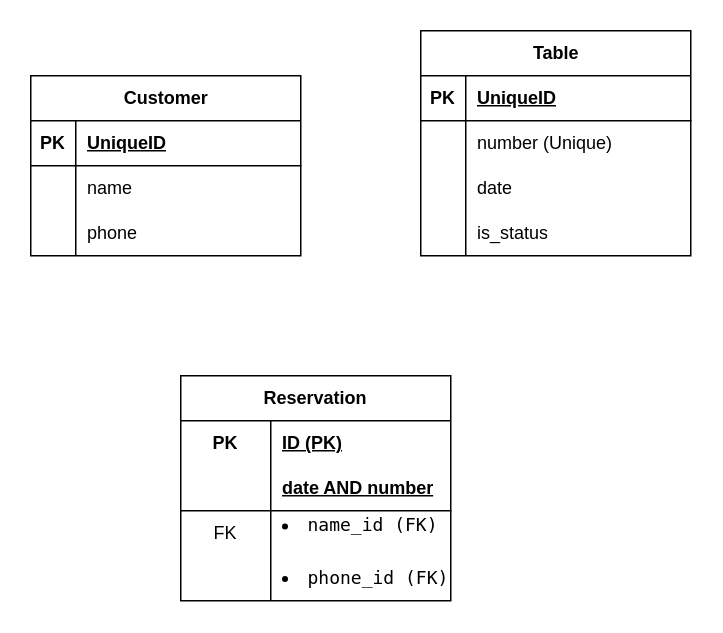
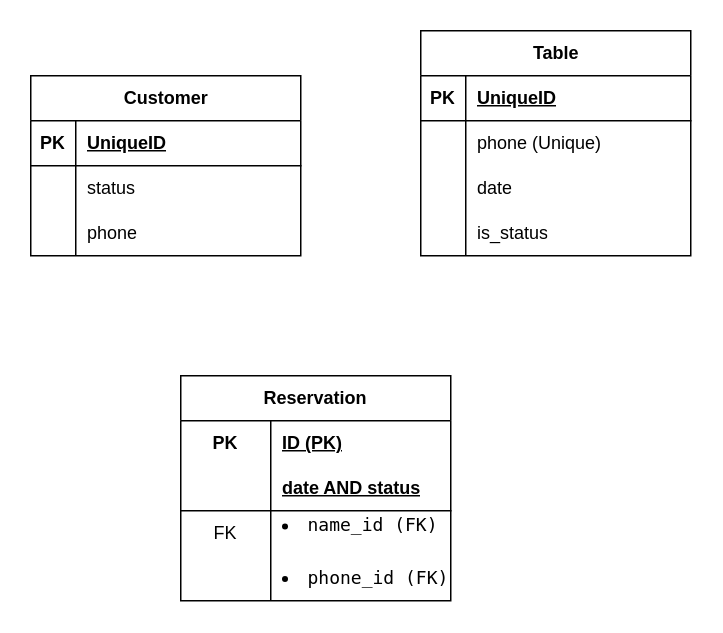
  <mxCell id="0" />
  <mxCell id="1" parent="0" />
  <mxCell id="2" value="Customer" style="shape=table;startSize=30;container=1;collapsible=1;childLayout=tableLayout;fixedRows=1;rowLines=0;fontStyle=1;align=center;resizeLast=1;html=1;" vertex="1" parent="1"><mxGeometry x="20" y="50" width="180" height="120" as="geometry" /></mxCell>
  <mxCell id="3" value="" style="shape=tableRow;horizontal=0;startSize=0;swimlaneHead=0;swimlaneBody=0;fillColor=none;collapsible=0;dropTarget=0;points=[[0,0.5],[1,0.5]];portConstraint=eastwest;top=0;left=0;right=0;bottom=1;" vertex="1" parent="2"><mxGeometry y="30" width="180" height="30" as="geometry" /></mxCell>
  <mxCell id="4" value="PK" style="shape=partialRectangle;connectable=0;fillColor=none;top=0;left=0;bottom=0;right=0;fontStyle=1;overflow=hidden;whiteSpace=wrap;html=1;" vertex="1" parent="3"><mxGeometry width="30" height="30" as="geometry"><mxRectangle width="30" height="30" as="alternateBounds" /></mxGeometry></mxCell>
  <mxCell id="5" value="UniqueID" style="shape=partialRectangle;connectable=0;fillColor=none;top=0;left=0;bottom=0;right=0;align=left;spacingLeft=6;fontStyle=5;overflow=hidden;whiteSpace=wrap;html=1;" vertex="1" parent="3"><mxGeometry x="30" width="150" height="30" as="geometry"><mxRectangle width="150" height="30" as="alternateBounds" /></mxGeometry></mxCell>
  <mxCell id="6" value="" style="shape=tableRow;horizontal=0;startSize=0;swimlaneHead=0;swimlaneBody=0;fillColor=none;collapsible=0;dropTarget=0;points=[[0,0.5],[1,0.5]];portConstraint=eastwest;top=0;left=0;right=0;bottom=0;" vertex="1" parent="2"><mxGeometry y="60" width="180" height="30" as="geometry" /></mxCell>
  <mxCell id="7" value="" style="shape=partialRectangle;connectable=0;fillColor=none;top=0;left=0;bottom=0;right=0;editable=1;overflow=hidden;whiteSpace=wrap;html=1;" vertex="1" parent="6"><mxGeometry width="30" height="30" as="geometry"><mxRectangle width="30" height="30" as="alternateBounds" /></mxGeometry></mxCell>
- <mxCell id="8" value="name" style="shape=partialRectangle;connectable=0;fillColor=none;top=0;left=0;bottom=0;right=0;align=left;spacingLeft=6;overflow=hidden;whiteSpace=wrap;html=1;" vertex="1" parent="6"><mxGeometry x="30" width="150" height="30" as="geometry"><mxRectangle width="150" height="30" as="alternateBounds" /></mxGeometry></mxCell>
+ <mxCell id="8" value="status" style="shape=partialRectangle;connectable=0;fillColor=none;top=0;left=0;bottom=0;right=0;align=left;spacingLeft=6;overflow=hidden;whiteSpace=wrap;html=1;" vertex="1" parent="6"><mxGeometry x="30" width="150" height="30" as="geometry"><mxRectangle width="150" height="30" as="alternateBounds" /></mxGeometry></mxCell>
  <mxCell id="9" value="" style="shape=tableRow;horizontal=0;startSize=0;swimlaneHead=0;swimlaneBody=0;fillColor=none;collapsible=0;dropTarget=0;points=[[0,0.5],[1,0.5]];portConstraint=eastwest;top=0;left=0;right=0;bottom=0;" vertex="1" parent="2"><mxGeometry y="90" width="180" height="30" as="geometry" /></mxCell>
  <mxCell id="10" value="" style="shape=partialRectangle;connectable=0;fillColor=none;top=0;left=0;bottom=0;right=0;editable=1;overflow=hidden;whiteSpace=wrap;html=1;" vertex="1" parent="9"><mxGeometry width="30" height="30" as="geometry"><mxRectangle width="30" height="30" as="alternateBounds" /></mxGeometry></mxCell>
  <mxCell id="11" value="phone" style="shape=partialRectangle;connectable=0;fillColor=none;top=0;left=0;bottom=0;right=0;align=left;spacingLeft=6;overflow=hidden;whiteSpace=wrap;html=1;" vertex="1" parent="9"><mxGeometry x="30" width="150" height="30" as="geometry"><mxRectangle width="150" height="30" as="alternateBounds" /></mxGeometry></mxCell>
  <mxCell id="12" value="Table" style="shape=table;startSize=30;container=1;collapsible=1;childLayout=tableLayout;fixedRows=1;rowLines=0;fontStyle=1;align=center;resizeLast=1;html=1;" vertex="1" parent="1"><mxGeometry x="280" y="20" width="180" height="150" as="geometry" /></mxCell>
  <mxCell id="13" value="" style="shape=tableRow;horizontal=0;startSize=0;swimlaneHead=0;swimlaneBody=0;fillColor=none;collapsible=0;dropTarget=0;points=[[0,0.5],[1,0.5]];portConstraint=eastwest;top=0;left=0;right=0;bottom=1;" vertex="1" parent="12"><mxGeometry y="30" width="180" height="30" as="geometry" /></mxCell>
  <mxCell id="14" value="PK" style="shape=partialRectangle;connectable=0;fillColor=none;top=0;left=0;bottom=0;right=0;fontStyle=1;overflow=hidden;whiteSpace=wrap;html=1;" vertex="1" parent="13"><mxGeometry width="30" height="30" as="geometry"><mxRectangle width="30" height="30" as="alternateBounds" /></mxGeometry></mxCell>
  <mxCell id="15" value="UniqueID" style="shape=partialRectangle;connectable=0;fillColor=none;top=0;left=0;bottom=0;right=0;align=left;spacingLeft=6;fontStyle=5;overflow=hidden;whiteSpace=wrap;html=1;" vertex="1" parent="13"><mxGeometry x="30" width="150" height="30" as="geometry"><mxRectangle width="150" height="30" as="alternateBounds" /></mxGeometry></mxCell>
  <mxCell id="16" value="" style="shape=tableRow;horizontal=0;startSize=0;swimlaneHead=0;swimlaneBody=0;fillColor=none;collapsible=0;dropTarget=0;points=[[0,0.5],[1,0.5]];portConstraint=eastwest;top=0;left=0;right=0;bottom=0;" vertex="1" parent="12"><mxGeometry y="60" width="180" height="30" as="geometry" /></mxCell>
  <mxCell id="17" value="" style="shape=partialRectangle;connectable=0;fillColor=none;top=0;left=0;bottom=0;right=0;editable=1;overflow=hidden;whiteSpace=wrap;html=1;" vertex="1" parent="16"><mxGeometry width="30" height="30" as="geometry"><mxRectangle width="30" height="30" as="alternateBounds" /></mxGeometry></mxCell>
- <mxCell id="18" value="number (Unique)" style="shape=partialRectangle;connectable=0;fillColor=none;top=0;left=0;bottom=0;right=0;align=left;spacingLeft=6;overflow=hidden;whiteSpace=wrap;html=1;" vertex="1" parent="16"><mxGeometry x="30" width="150" height="30" as="geometry"><mxRectangle width="150" height="30" as="alternateBounds" /></mxGeometry></mxCell>
+ <mxCell id="18" value="phone (Unique)" style="shape=partialRectangle;connectable=0;fillColor=none;top=0;left=0;bottom=0;right=0;align=left;spacingLeft=6;overflow=hidden;whiteSpace=wrap;html=1;" vertex="1" parent="16"><mxGeometry x="30" width="150" height="30" as="geometry"><mxRectangle width="150" height="30" as="alternateBounds" /></mxGeometry></mxCell>
  <mxCell id="19" value="" style="shape=tableRow;horizontal=0;startSize=0;swimlaneHead=0;swimlaneBody=0;fillColor=none;collapsible=0;dropTarget=0;points=[[0,0.5],[1,0.5]];portConstraint=eastwest;top=0;left=0;right=0;bottom=0;" vertex="1" parent="12"><mxGeometry y="90" width="180" height="30" as="geometry" /></mxCell>
  <mxCell id="20" value="" style="shape=partialRectangle;connectable=0;fillColor=none;top=0;left=0;bottom=0;right=0;editable=1;overflow=hidden;whiteSpace=wrap;html=1;" vertex="1" parent="19"><mxGeometry width="30" height="30" as="geometry"><mxRectangle width="30" height="30" as="alternateBounds" /></mxGeometry></mxCell>
  <mxCell id="21" value="date" style="shape=partialRectangle;connectable=0;fillColor=none;top=0;left=0;bottom=0;right=0;align=left;spacingLeft=6;overflow=hidden;whiteSpace=wrap;html=1;" vertex="1" parent="19"><mxGeometry x="30" width="150" height="30" as="geometry"><mxRectangle width="150" height="30" as="alternateBounds" /></mxGeometry></mxCell>
  <mxCell id="22" value="" style="shape=tableRow;horizontal=0;startSize=0;swimlaneHead=0;swimlaneBody=0;fillColor=none;collapsible=0;dropTarget=0;points=[[0,0.5],[1,0.5]];portConstraint=eastwest;top=0;left=0;right=0;bottom=0;" vertex="1" parent="12"><mxGeometry y="120" width="180" height="30" as="geometry" /></mxCell>
  <mxCell id="23" value="" style="shape=partialRectangle;connectable=0;fillColor=none;top=0;left=0;bottom=0;right=0;editable=1;overflow=hidden;whiteSpace=wrap;html=1;" vertex="1" parent="22"><mxGeometry width="30" height="30" as="geometry"><mxRectangle width="30" height="30" as="alternateBounds" /></mxGeometry></mxCell>
  <mxCell id="24" value="is_status" style="shape=partialRectangle;connectable=0;fillColor=none;top=0;left=0;bottom=0;right=0;align=left;spacingLeft=6;overflow=hidden;whiteSpace=wrap;html=1;" vertex="1" parent="22"><mxGeometry x="30" width="150" height="30" as="geometry"><mxRectangle width="150" height="30" as="alternateBounds" /></mxGeometry></mxCell>
  <mxCell id="25" value="Reservation" style="shape=table;startSize=30;container=1;collapsible=1;childLayout=tableLayout;fixedRows=1;rowLines=0;fontStyle=1;align=center;resizeLast=1;html=1;whiteSpace=wrap;" vertex="1" parent="1"><mxGeometry x="120" y="250" width="180" height="150" as="geometry" /></mxCell>
  <mxCell id="26" value="" style="shape=tableRow;horizontal=0;startSize=0;swimlaneHead=0;swimlaneBody=0;fillColor=none;collapsible=0;dropTarget=0;points=[[0,0.5],[1,0.5]];portConstraint=eastwest;top=0;left=0;right=0;bottom=0;html=1;" vertex="1" parent="25"><mxGeometry y="30" width="180" height="30" as="geometry" /></mxCell>
  <mxCell id="27" value="PK" style="shape=partialRectangle;connectable=0;fillColor=none;top=0;left=0;bottom=0;right=0;fontStyle=1;overflow=hidden;html=1;whiteSpace=wrap;" vertex="1" parent="26"><mxGeometry width="60" height="30" as="geometry"><mxRectangle width="60" height="30" as="alternateBounds" /></mxGeometry></mxCell>
  <mxCell id="28" value="ID (PK)" style="shape=partialRectangle;connectable=0;fillColor=none;top=0;left=0;bottom=0;right=0;align=left;spacingLeft=6;fontStyle=5;overflow=hidden;html=1;whiteSpace=wrap;" vertex="1" parent="26"><mxGeometry x="60" width="120" height="30" as="geometry"><mxRectangle width="120" height="30" as="alternateBounds" /></mxGeometry></mxCell>
  <mxCell id="29" value="" style="shape=tableRow;horizontal=0;startSize=0;swimlaneHead=0;swimlaneBody=0;fillColor=none;collapsible=0;dropTarget=0;points=[[0,0.5],[1,0.5]];portConstraint=eastwest;top=0;left=0;right=0;bottom=1;html=1;" vertex="1" parent="25"><mxGeometry y="60" width="180" height="30" as="geometry" /></mxCell>
  <mxCell id="30" value="" style="shape=partialRectangle;connectable=0;fillColor=none;top=0;left=0;bottom=0;right=0;fontStyle=1;overflow=hidden;html=1;whiteSpace=wrap;" vertex="1" parent="29"><mxGeometry width="60" height="30" as="geometry"><mxRectangle width="60" height="30" as="alternateBounds" /></mxGeometry></mxCell>
- <mxCell id="31" value="date AND&amp;nbsp;number" style="shape=partialRectangle;connectable=0;fillColor=none;top=0;left=0;bottom=0;right=0;align=left;spacingLeft=6;fontStyle=5;overflow=hidden;html=1;whiteSpace=wrap;" vertex="1" parent="29"><mxGeometry x="60" width="120" height="30" as="geometry"><mxRectangle width="120" height="30" as="alternateBounds" /></mxGeometry></mxCell>
+ <mxCell id="31" value="date AND&amp;nbsp;status" style="shape=partialRectangle;connectable=0;fillColor=none;top=0;left=0;bottom=0;right=0;align=left;spacingLeft=6;fontStyle=5;overflow=hidden;html=1;whiteSpace=wrap;" vertex="1" parent="29"><mxGeometry x="60" width="120" height="30" as="geometry"><mxRectangle width="120" height="30" as="alternateBounds" /></mxGeometry></mxCell>
  <mxCell id="32" value="" style="shape=tableRow;horizontal=0;startSize=0;swimlaneHead=0;swimlaneBody=0;fillColor=none;collapsible=0;dropTarget=0;points=[[0,0.5],[1,0.5]];portConstraint=eastwest;top=0;left=0;right=0;bottom=0;html=1;" vertex="1" parent="25"><mxGeometry y="90" width="180" height="30" as="geometry" /></mxCell>
  <mxCell id="33" value="FK" style="shape=partialRectangle;connectable=0;fillColor=none;top=0;left=0;bottom=0;right=0;editable=1;overflow=hidden;html=1;whiteSpace=wrap;" vertex="1" parent="32"><mxGeometry width="60" height="30" as="geometry"><mxRectangle width="60" height="30" as="alternateBounds" /></mxGeometry></mxCell>
  <mxCell id="34" value="&lt;li data-end=&quot;821&quot; data-start=&quot;801&quot;&gt;&lt;code data-end=&quot;821&quot; data-start=&quot;803&quot;&gt;name_id (FK)&lt;/code&gt;&lt;/li&gt;&lt;br/&gt;&lt;li data-end=&quot;844&quot; data-start=&quot;827&quot;&gt;&lt;/li&gt;" style="shape=partialRectangle;connectable=0;fillColor=none;top=0;left=0;bottom=0;right=0;align=left;spacingLeft=6;overflow=hidden;html=1;whiteSpace=wrap;" vertex="1" parent="32"><mxGeometry x="60" width="120" height="30" as="geometry"><mxRectangle width="120" height="30" as="alternateBounds" /></mxGeometry></mxCell>
  <mxCell id="35" value="" style="shape=tableRow;horizontal=0;startSize=0;swimlaneHead=0;swimlaneBody=0;fillColor=none;collapsible=0;dropTarget=0;points=[[0,0.5],[1,0.5]];portConstraint=eastwest;top=0;left=0;right=0;bottom=0;html=1;" vertex="1" parent="25"><mxGeometry y="120" width="180" height="30" as="geometry" /></mxCell>
  <mxCell id="36" value="" style="shape=partialRectangle;connectable=0;fillColor=none;top=0;left=0;bottom=0;right=0;editable=1;overflow=hidden;html=1;whiteSpace=wrap;" vertex="1" parent="35"><mxGeometry width="60" height="30" as="geometry"><mxRectangle width="60" height="30" as="alternateBounds" /></mxGeometry></mxCell>
  <mxCell id="37" value="&lt;li data-end=&quot;844&quot; data-start=&quot;827&quot;&gt;&lt;code data-end=&quot;844&quot; data-start=&quot;829&quot;&gt;phone_id (FK)&lt;/code&gt;&lt;/li&gt;" style="shape=partialRectangle;connectable=0;fillColor=none;top=0;left=0;bottom=0;right=0;align=left;spacingLeft=6;overflow=hidden;html=1;whiteSpace=wrap;" vertex="1" parent="35"><mxGeometry x="60" width="120" height="30" as="geometry"><mxRectangle width="120" height="30" as="alternateBounds" /></mxGeometry></mxCell>
